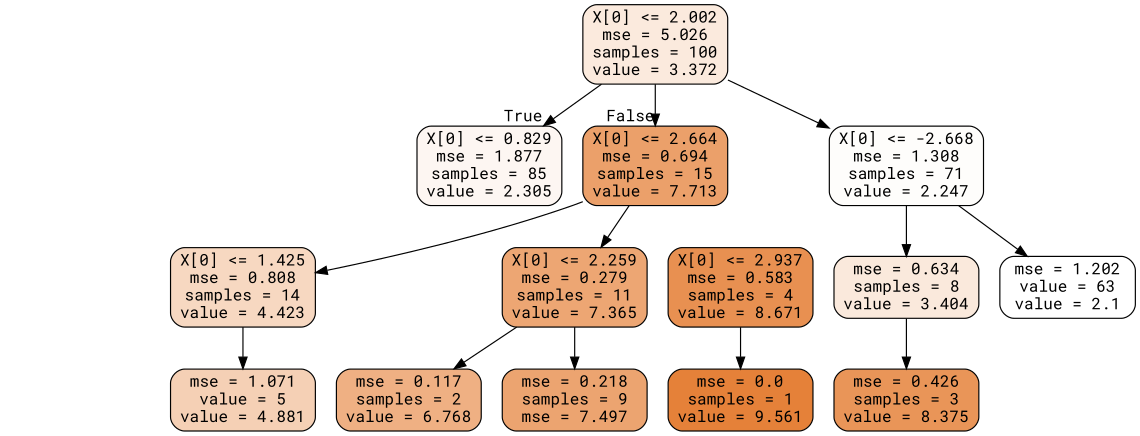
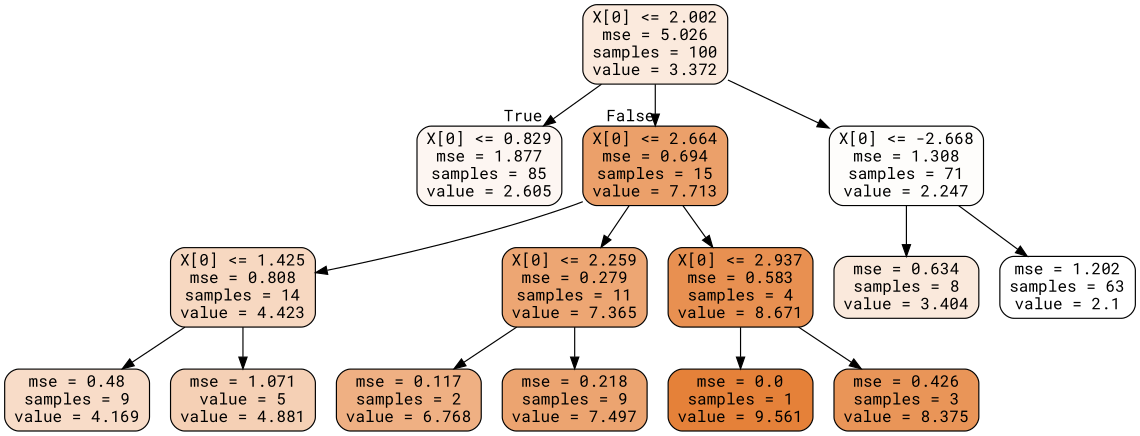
  digraph {
    fontname="Roboto Mono"
    node [color=black fontname="Roboto Mono" shape=box style="filled, rounded"]
    edge [fontname="Roboto Mono"]
    n1 [fillcolor="#fbeadd" label="X[0] <= 2.002\nmse = 5.026\nsamples = 100\nvalue = 3.372"]
-   n2 [fillcolor="#fdf6f2" label="X[0] <= 0.829\nmse = 1.877\nsamples = 85\nvalue = 2.305"]
+   n2 [fillcolor="#fdf6f2" label="X[0] <= 0.829\nmse = 1.877\nsamples = 85\nvalue = 2.605"]
    n3 [fillcolor="#eba06a" label="X[0] <= 2.664\nmse = 0.694\nsamples = 15\nvalue = 7.713"]
    n4 [fillcolor="#fefdfb" label="X[0] <= -2.668\nmse = 1.308\nsamples = 71\nvalue = 2.247"]
    n5 [fillcolor="#f7d8c1" label="X[0] <= 1.425\nmse = 0.808\nsamples = 14\nvalue = 4.423"]
    n6 [fillcolor="#eda673" label="X[0] <= 2.259\nmse = 0.279\nsamples = 11\nvalue = 7.365"]
    n7 [fillcolor="#e89051" label="X[0] <= 2.937\nmse = 0.583\nsamples = 4\nvalue = 8.671"]
    n8 [fillcolor="#fae9dc" label="mse = 0.634\nsamples = 8\nvalue = 3.404"]
-   n9 [fillcolor="#ffffff" label="mse = 1.202\nvalue = 63\nvalue = 2.1"]
+   n9 [fillcolor="#ffffff" label="mse = 1.202\nsamples = 63\nvalue = 2.1"]
+   n10 [fillcolor="#f8dcc8" label="mse = 0.48\nsamples = 9\nvalue = 4.169"]
    n11 [fillcolor="#f5d0b5" label="mse = 1.071\nvalue = 5\nvalue = 4.881"]
    n12 [fillcolor="#efb083" label="mse = 0.117\nsamples = 2\nvalue = 6.768"]
-   n13 [fillcolor="#eca470" label="mse = 0.218\nsamples = 9\nmse = 7.497"]
+   n13 [fillcolor="#eca470" label="mse = 0.218\nsamples = 9\nvalue = 7.497"]
    n14 [fillcolor="#e99558" label="mse = 0.426\nsamples = 3\nvalue = 8.375"]
    n15 [fillcolor="#e58139" label="mse = 0.0\nsamples = 1\nvalue = 9.561"]
    n1 -> n2 [headlabel=True labelangle=45 labeldistance=2.5]
    n1 -> n3 [headlabel=False labelangle=-45 labeldistance=2.5]
    n1 -> n4
    n3 -> n5
    n3 -> n6
+   n3 -> n7
    n4 -> n8
    n4 -> n9
+   n5 -> n10
    n5 -> n11
    n6 -> n12
    n6 -> n13
-   n8 -> n14
+   n7 -> n14
    n7 -> n15
  }
